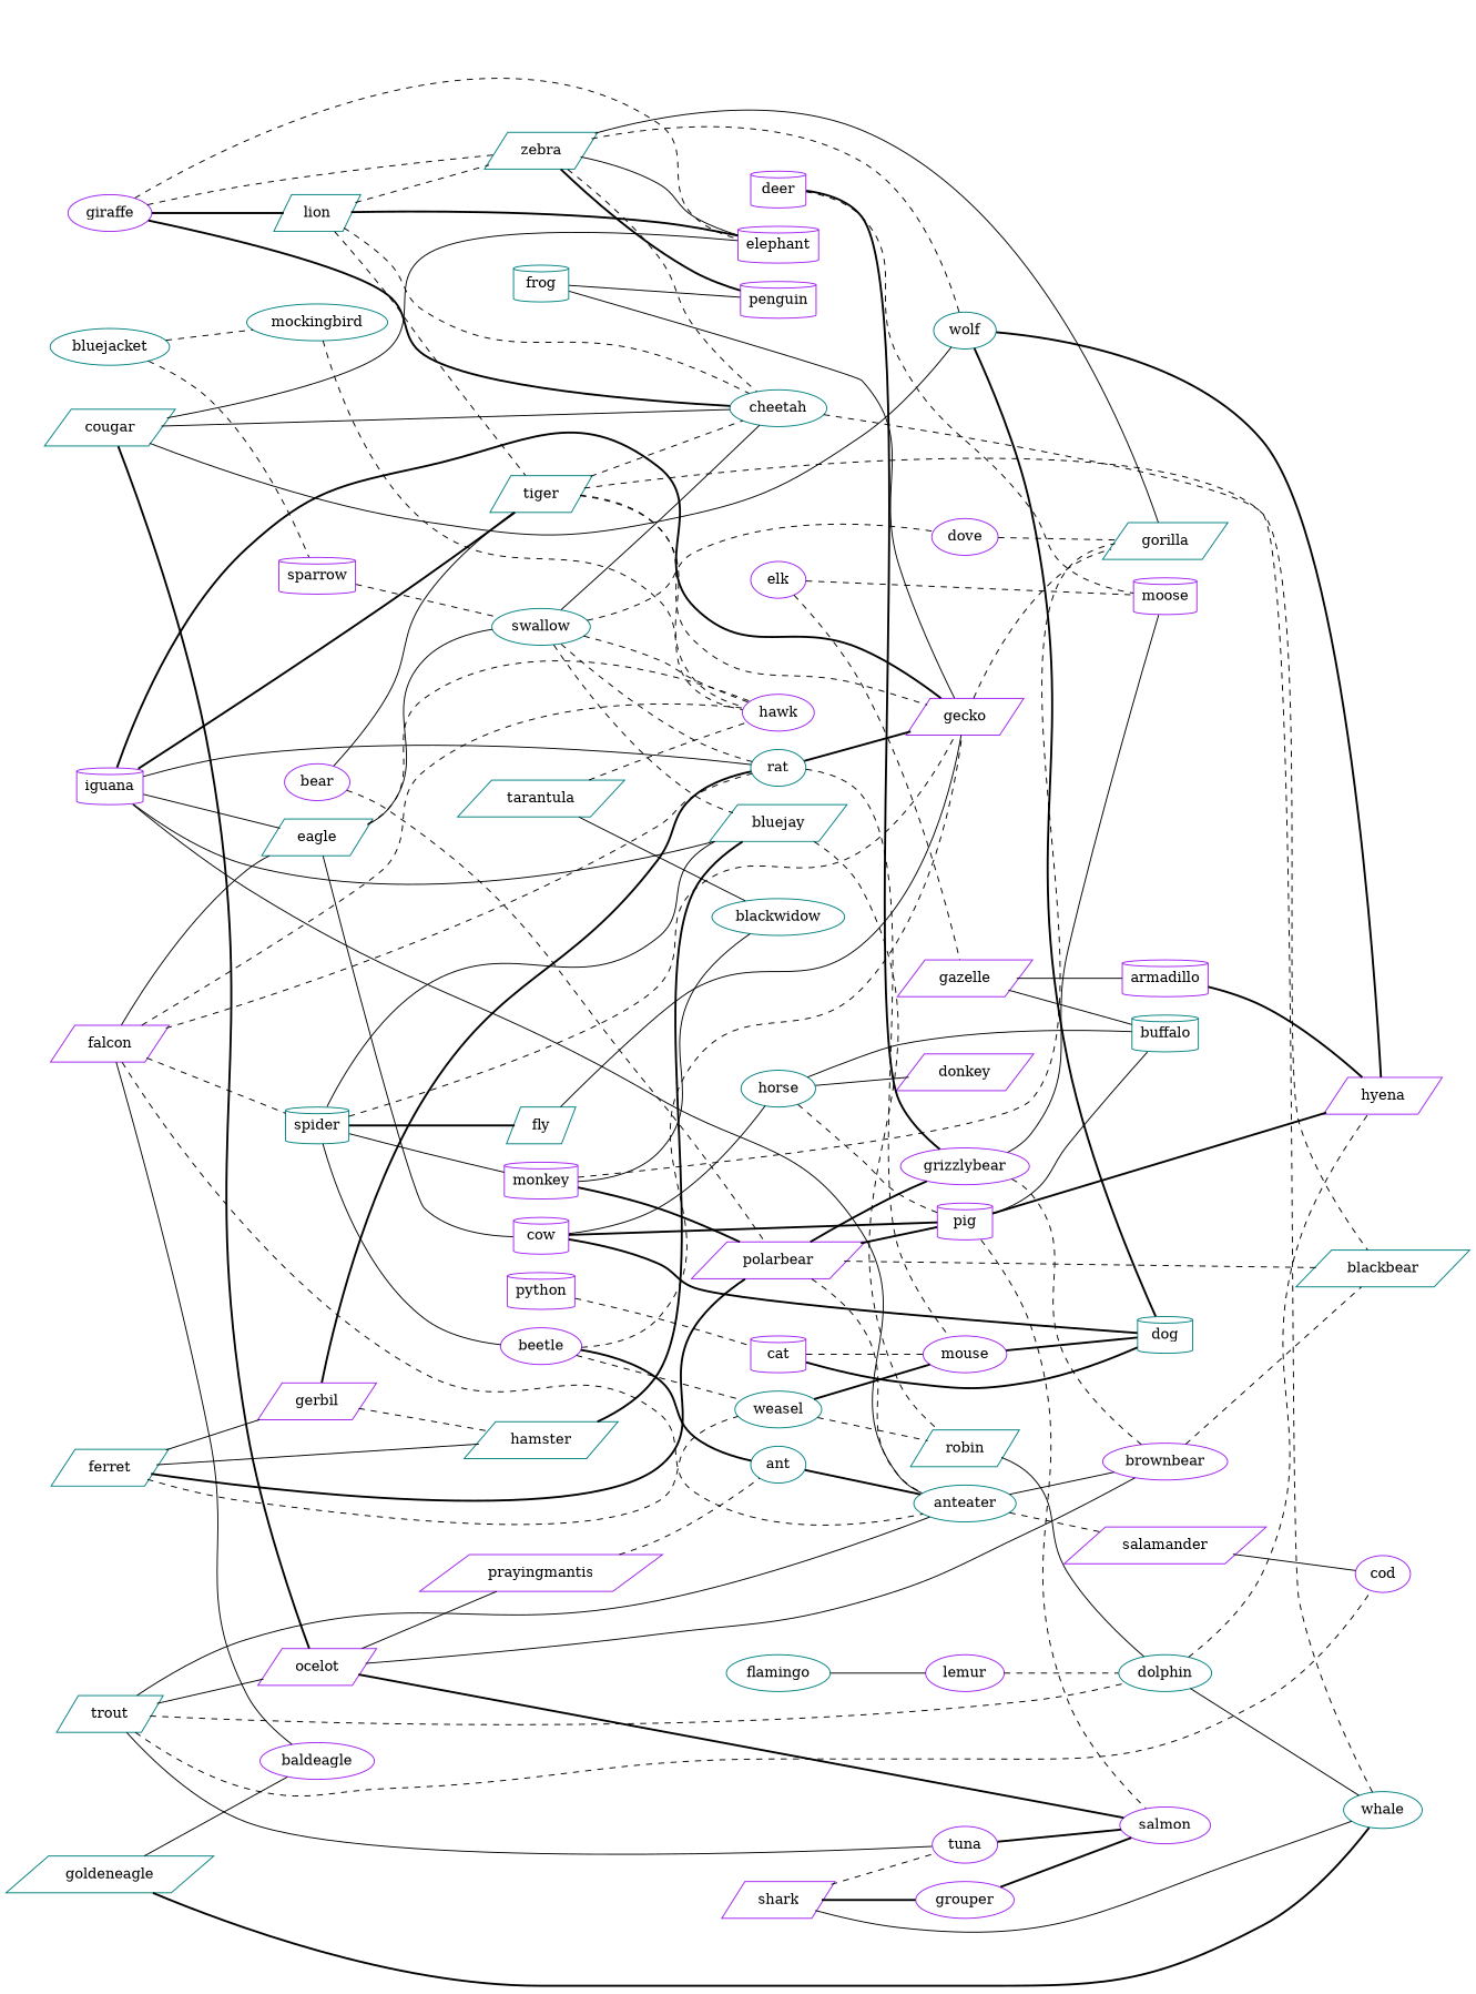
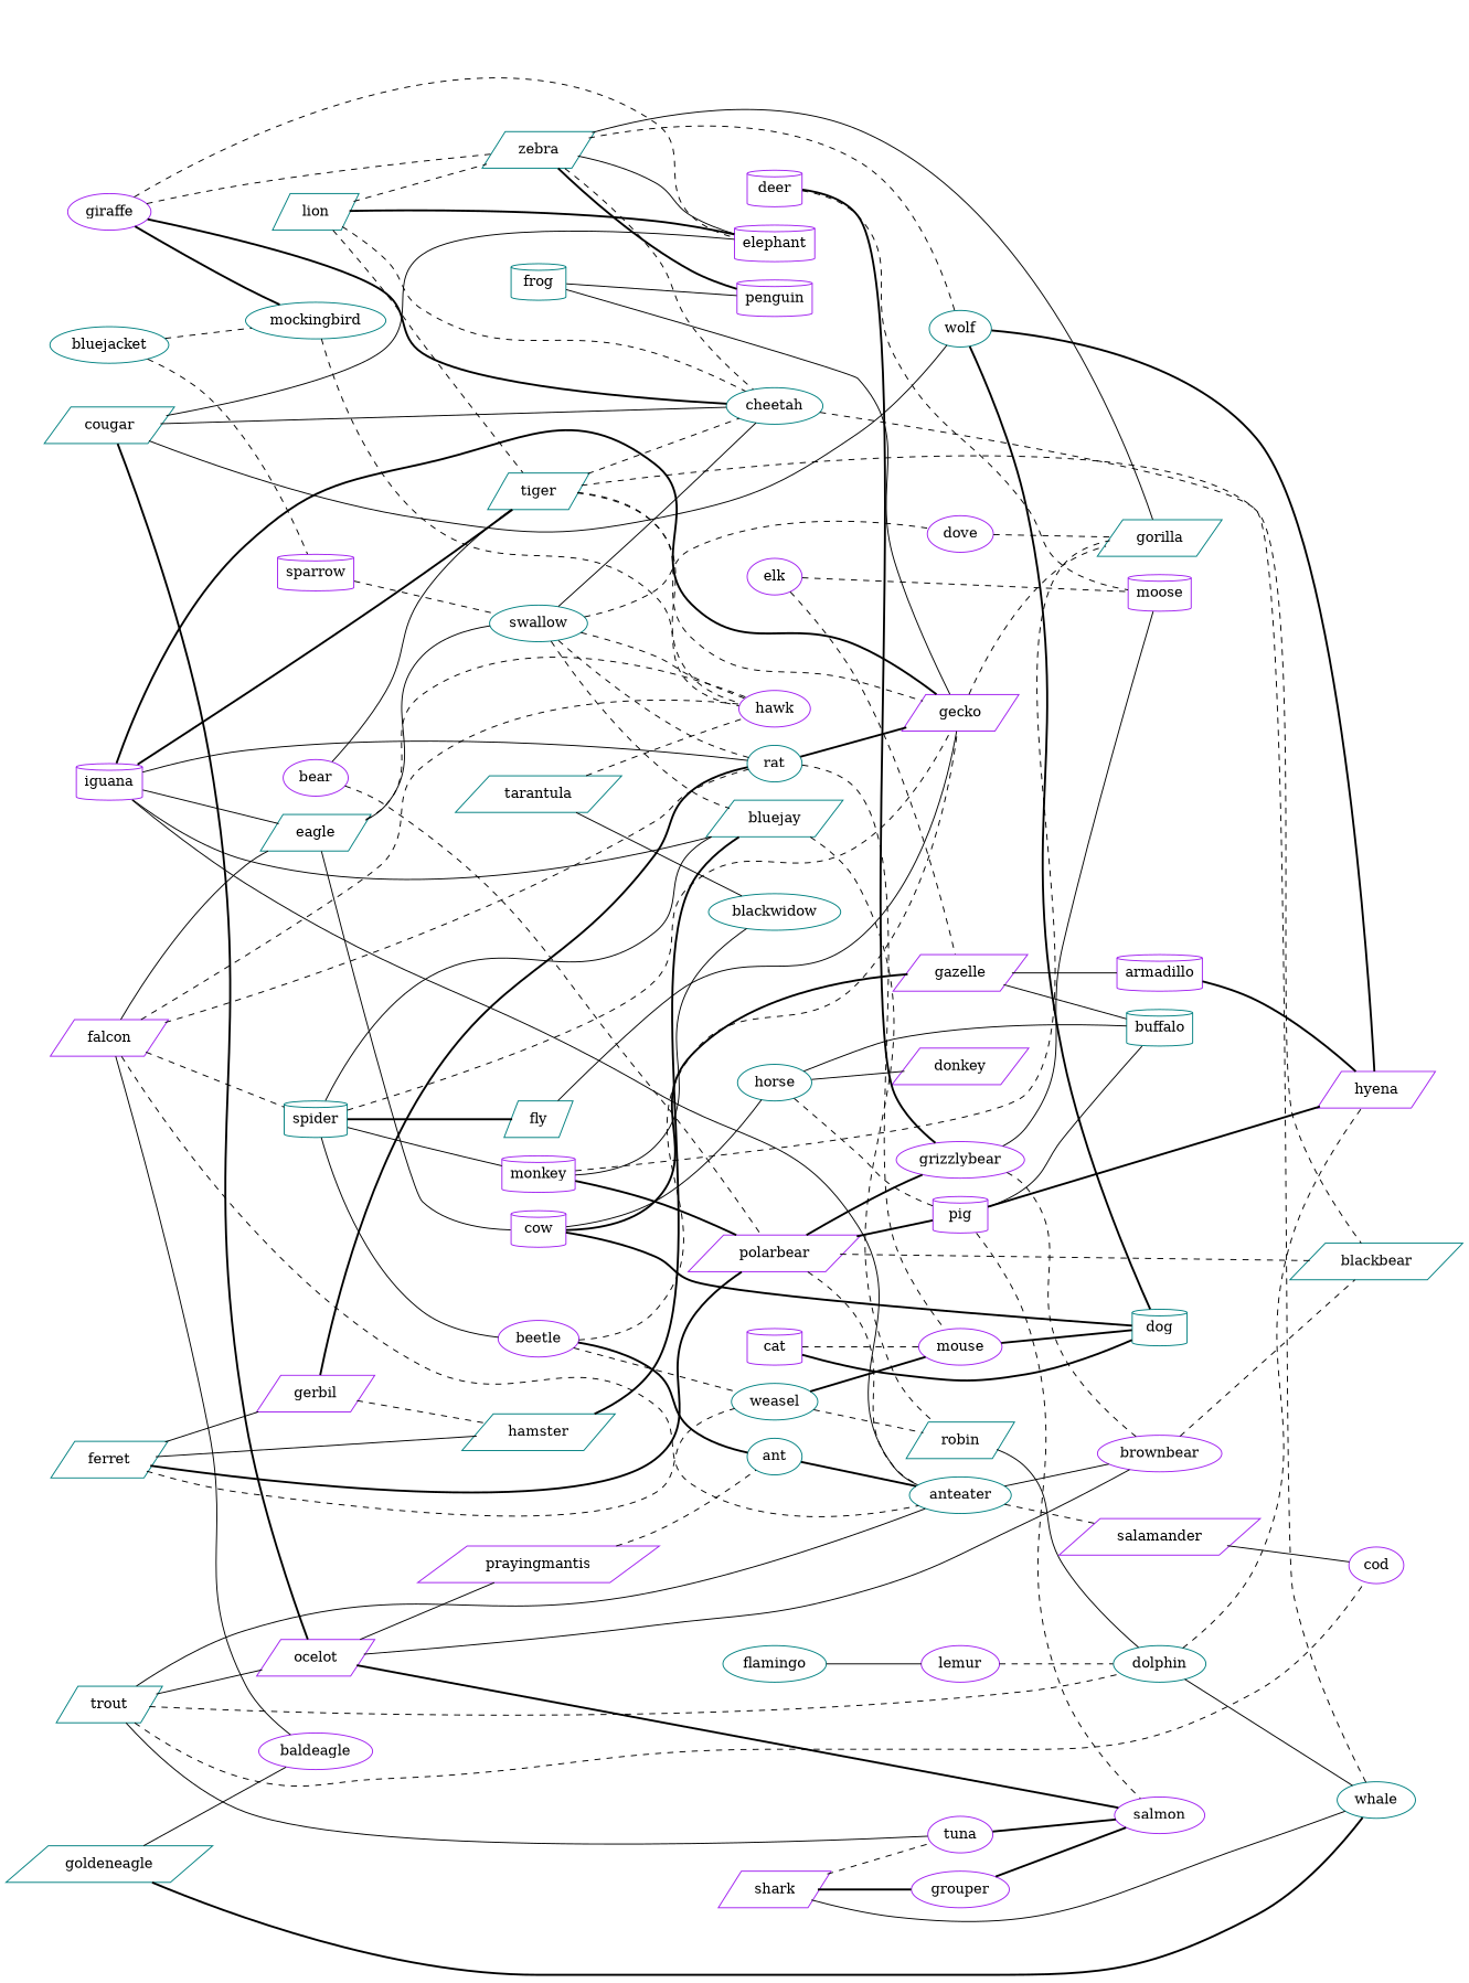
  strict graph {
    rankdir=LR
    node [color=purple shape=ellipse]
    edge [style=dashed weight=1]
    bluejacket [color=teal]
    sparrow [shape=cylinder]
    mockingbird [color=teal]
    swallow [color=teal]
    hawk
    cheetah [color=teal]
    rat [color=teal]
    bluejay [color=teal shape=parallelogram]
    dove
    whale [color=teal]
    mouse
    gecko [shape=parallelogram]
    robin [color=teal shape=parallelogram]
    gorilla [color=teal shape=parallelogram]
    gazelle [shape=parallelogram]
    elk
    moose [shape=cylinder]
    armadillo [shape=cylinder]
    buffalo [color=teal shape=cylinder]
    hyena [shape=parallelogram]
    cougar [color=teal shape=parallelogram]
    wolf [color=teal]
    ocelot [shape=parallelogram]
    elephant [shape=cylinder]
    dog [color=teal shape=cylinder]
    prayingmantis [shape=parallelogram]
    brownbear
    salmon
    ant [color=teal]
    blackbear [color=teal shape=parallelogram]
-   python [shape=cylinder]
    cat [shape=cylinder]
    polarbear [shape=parallelogram]
    bear
    tiger [color=teal shape=parallelogram]
    anteater [color=teal]
    pig [shape=cylinder]
    grizzlybear
    salamander [shape=parallelogram]
    ferret [color=teal shape=parallelogram]
    gerbil [shape=parallelogram]
    hamster [color=teal shape=parallelogram]
    weasel [color=teal]
    dolphin [color=teal]
    giraffe
    lion [color=teal shape=parallelogram]
    zebra [color=teal shape=parallelogram]
    penguin [shape=cylinder]
    falcon [shape=parallelogram]
    spider [color=teal shape=cylinder]
    baldeagle
    eagle [color=teal shape=parallelogram]
    beetle
    monkey [shape=cylinder]
    fly [color=teal shape=parallelogram]
    cow [shape=cylinder]
    blackwidow [color=teal]
    horse [color=teal]
    cod
    flamingo [color=teal]
    lemur
    goldeneagle [color=teal shape=parallelogram]
    tarantula [color=teal shape=parallelogram]
    iguana [shape=cylinder]
    trout [color=teal shape=parallelogram]
    tuna
    donkey [shape=parallelogram]
    shark [shape=parallelogram]
    grouper
    frog [color=teal shape=cylinder]
    deer [shape=cylinder]
    bluejacket -- sparrow
    bluejacket -- mockingbird
    sparrow -- swallow
    mockingbird -- hawk
    swallow -- hawk
    swallow -- cheetah [style=solid]
    swallow -- rat
    swallow -- bluejay
    swallow -- dove
    cheetah -- whale
    rat -- mouse
    rat -- gecko [style=bold]
    bluejay -- robin
    dove -- gorilla
    mouse -- dog [style=bold]
    gecko -- gorilla
    robin -- dolphin [style=solid]
    gazelle -- armadillo [style=solid]
    gazelle -- buffalo [style=solid]
    elk -- gazelle
    elk -- moose
    armadillo -- hyena [style=bold]
    cougar -- cheetah [style=solid]
    cougar -- wolf [style=solid]
    cougar -- ocelot [style=bold]
    cougar -- elephant [style=solid]
    wolf -- hyena [style=bold]
    wolf -- dog [style=bold]
    ocelot -- prayingmantis [style=solid]
    ocelot -- brownbear [style=solid]
    ocelot -- salmon [style=bold]
    prayingmantis -- ant
    brownbear -- blackbear
    ant -- anteater [style=bold]
-   python -- cat
    cat -- mouse
    cat -- dog [style=bold]
    polarbear -- blackbear
    polarbear -- anteater
    polarbear -- pig [style=bold]
    polarbear -- grizzlybear [style=bold]
    bear -- polarbear
    bear -- tiger [style=solid]
    tiger -- hawk
    tiger -- cheetah
    tiger -- gecko
    tiger -- blackbear
    anteater -- brownbear [style=solid]
    anteater -- salamander
    pig -- buffalo [style=solid]
    pig -- hyena [style=bold]
    pig -- salmon
    grizzlybear -- moose [style=solid]
    grizzlybear -- brownbear
    salamander -- cod [style=solid]
    ferret -- polarbear [style=bold]
    ferret -- gerbil [style=solid]
    ferret -- hamster [style=solid]
    ferret -- weasel
    gerbil -- rat [style=bold]
    gerbil -- hamster
    hamster -- bluejay [style=bold]
    weasel -- mouse [style=bold]
    weasel -- robin
    dolphin -- whale [style=solid]
    dolphin -- hyena
    giraffe -- cheetah [style=bold]
    giraffe -- elephant
-   giraffe -- lion [style=bold]
+   giraffe -- mockingbird [style=bold]
    giraffe -- zebra
    lion -- cheetah
    lion -- elephant [style=bold]
    lion -- tiger
    lion -- zebra
    zebra -- cheetah
    zebra -- gorilla [style=solid]
    zebra -- wolf
    zebra -- elephant [style=solid]
    zebra -- penguin [style=bold]
    falcon -- hawk
    falcon -- rat
    falcon -- anteater
    falcon -- spider
    falcon -- baldeagle [style=solid]
    falcon -- eagle [style=solid]
    spider -- bluejay [style=solid]
    spider -- gecko
    spider -- beetle [style=solid]
    spider -- monkey [style=solid]
    spider -- fly [style=bold]
    eagle -- swallow [style=solid]
    eagle -- hawk
    eagle -- cow [style=solid]
    beetle -- gecko
    beetle -- ant [style=bold]
    beetle -- weasel
    monkey -- gorilla
    monkey -- polarbear [style=bold]
    monkey -- blackwidow [style=solid]
    fly -- gecko [style=solid]
    cow -- dog [style=bold]
-   cow -- pig [style=bold]
+   cow -- gazelle [style=bold]
    cow -- horse [style=solid]
    horse -- buffalo [style=solid]
    horse -- pig
    horse -- donkey [style=solid]
    flamingo -- lemur [style=solid]
    lemur -- dolphin
    goldeneagle -- whale [style=bold]
    goldeneagle -- baldeagle [style=solid]
    tarantula -- hawk
    tarantula -- blackwidow [style=solid]
    iguana -- rat [style=solid]
    iguana -- bluejay [style=solid]
    iguana -- gecko [style=bold]
    iguana -- tiger [style=bold]
    iguana -- anteater [style=solid]
    iguana -- eagle [style=solid]
    trout -- ocelot [style=solid]
    trout -- anteater [style=solid]
    trout -- dolphin
    trout -- cod
    trout -- tuna [style=solid]
    tuna -- salmon [style=bold]
    shark -- whale [style=solid]
    shark -- tuna
    shark -- grouper [style=bold]
    grouper -- salmon [style=bold]
    frog -- gecko [style=solid]
    frog -- penguin [style=solid]
    deer -- moose
    deer -- grizzlybear [style=bold]
  }
